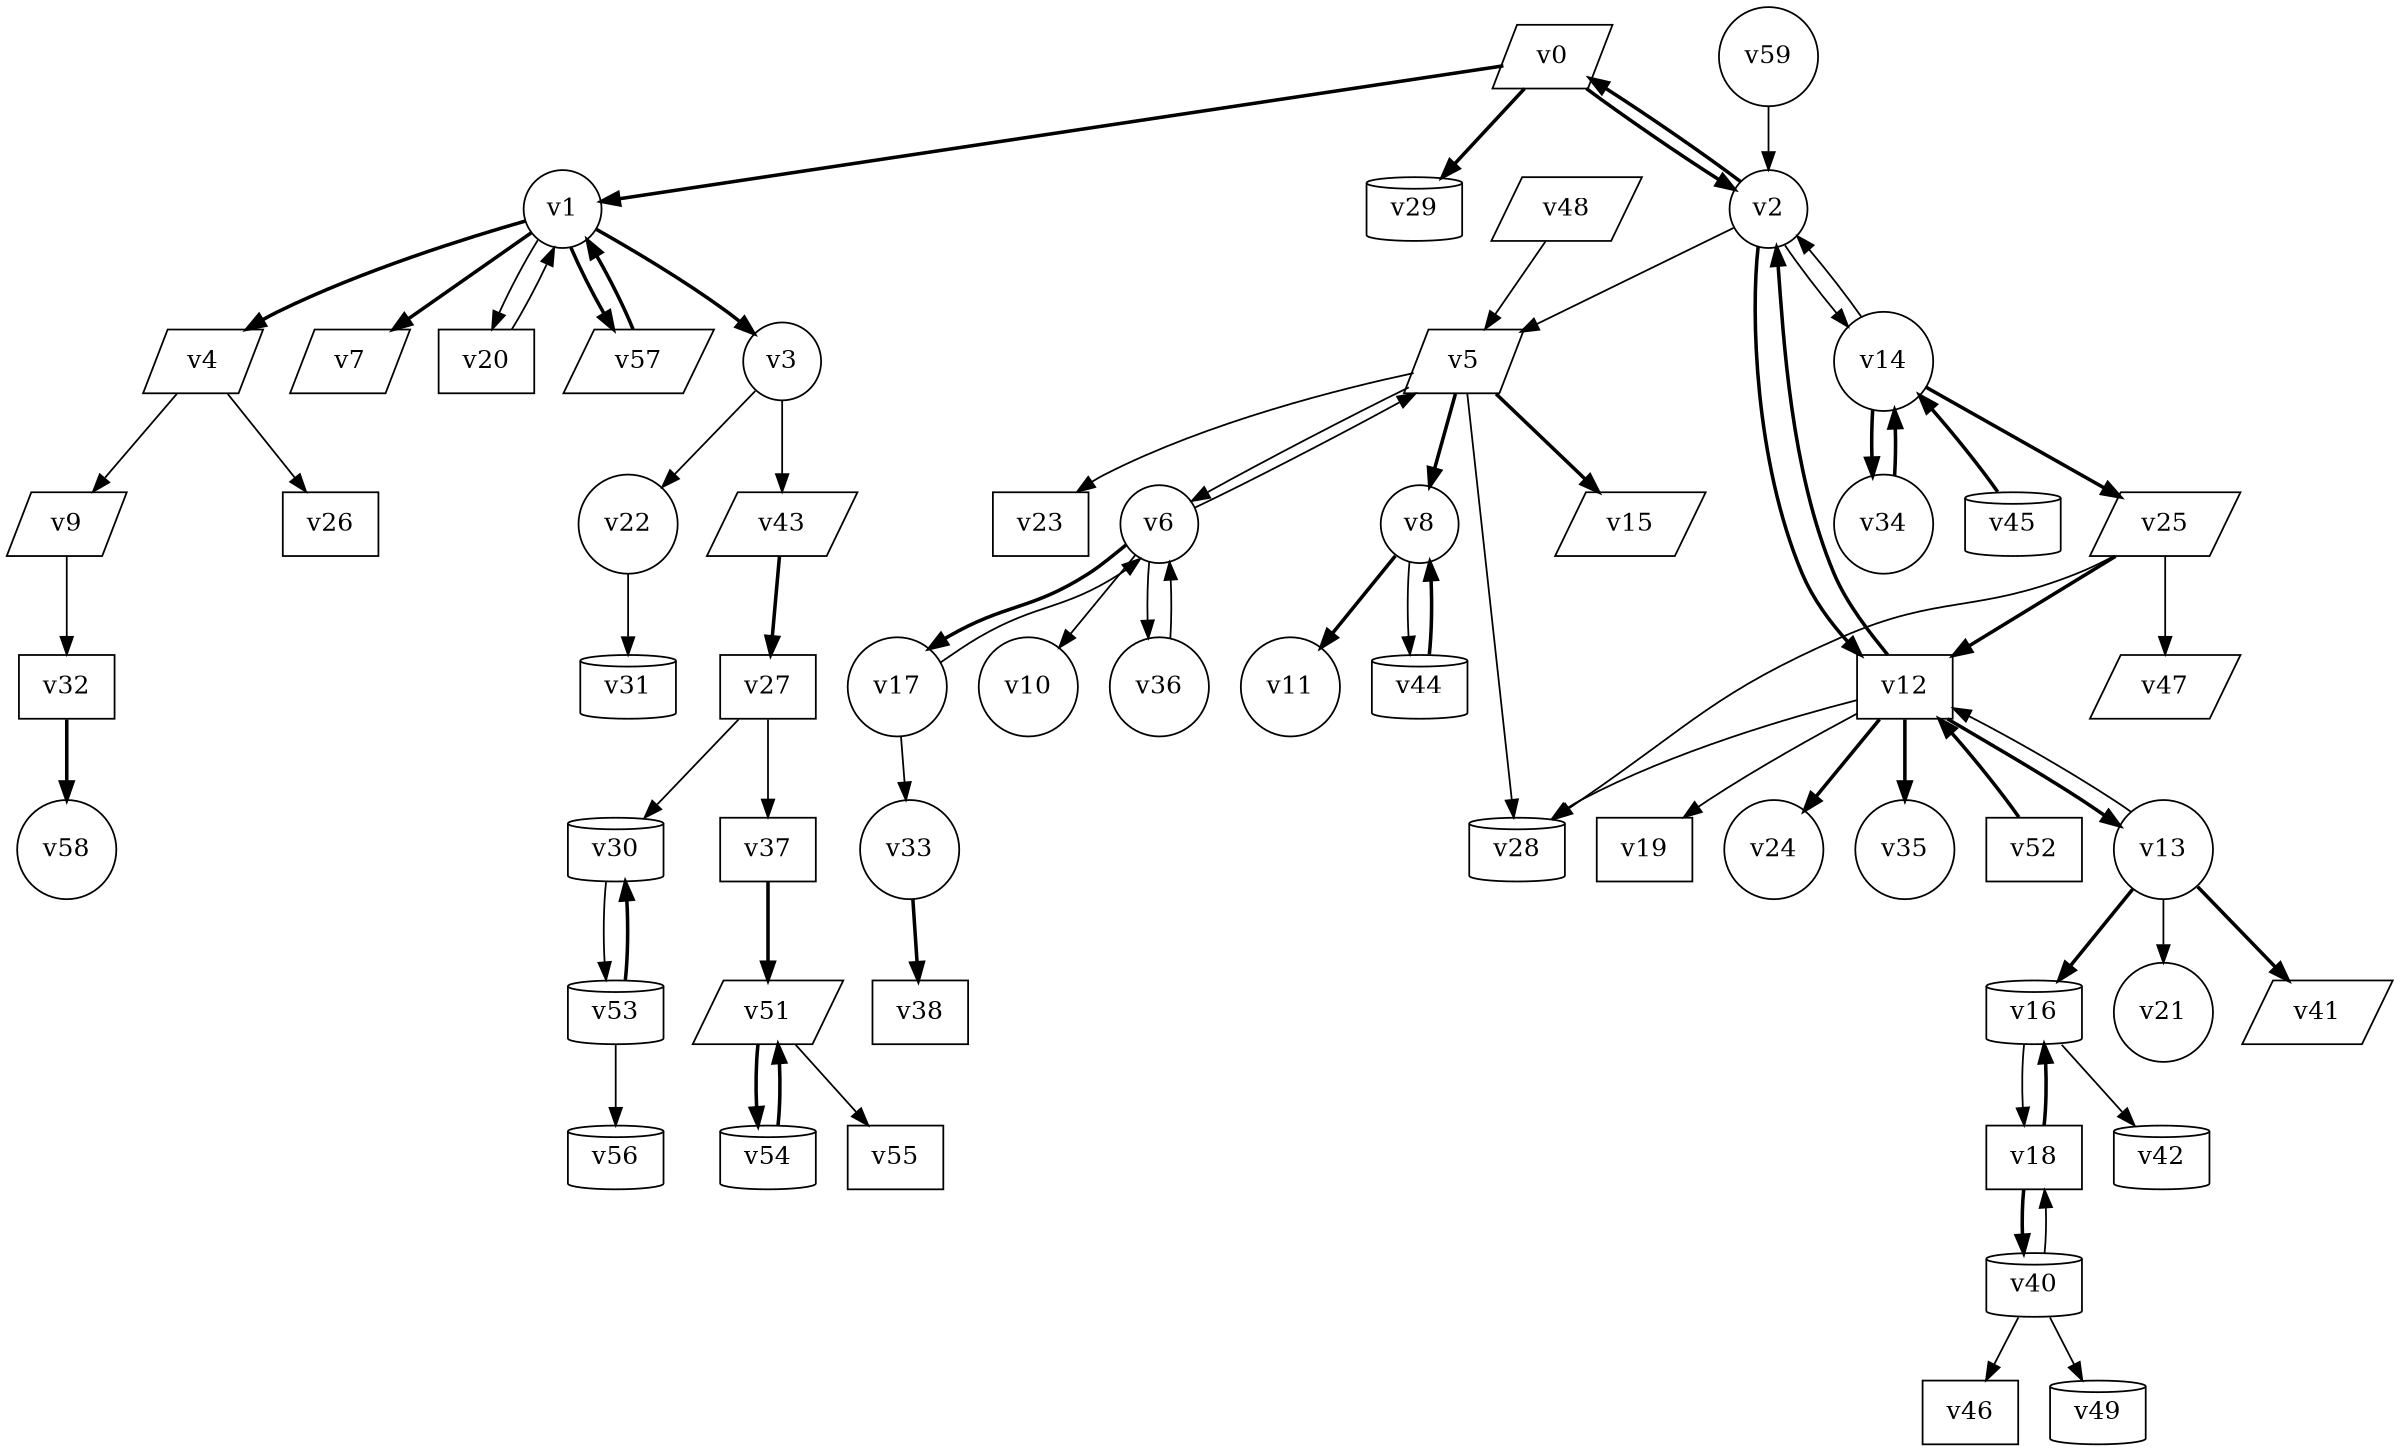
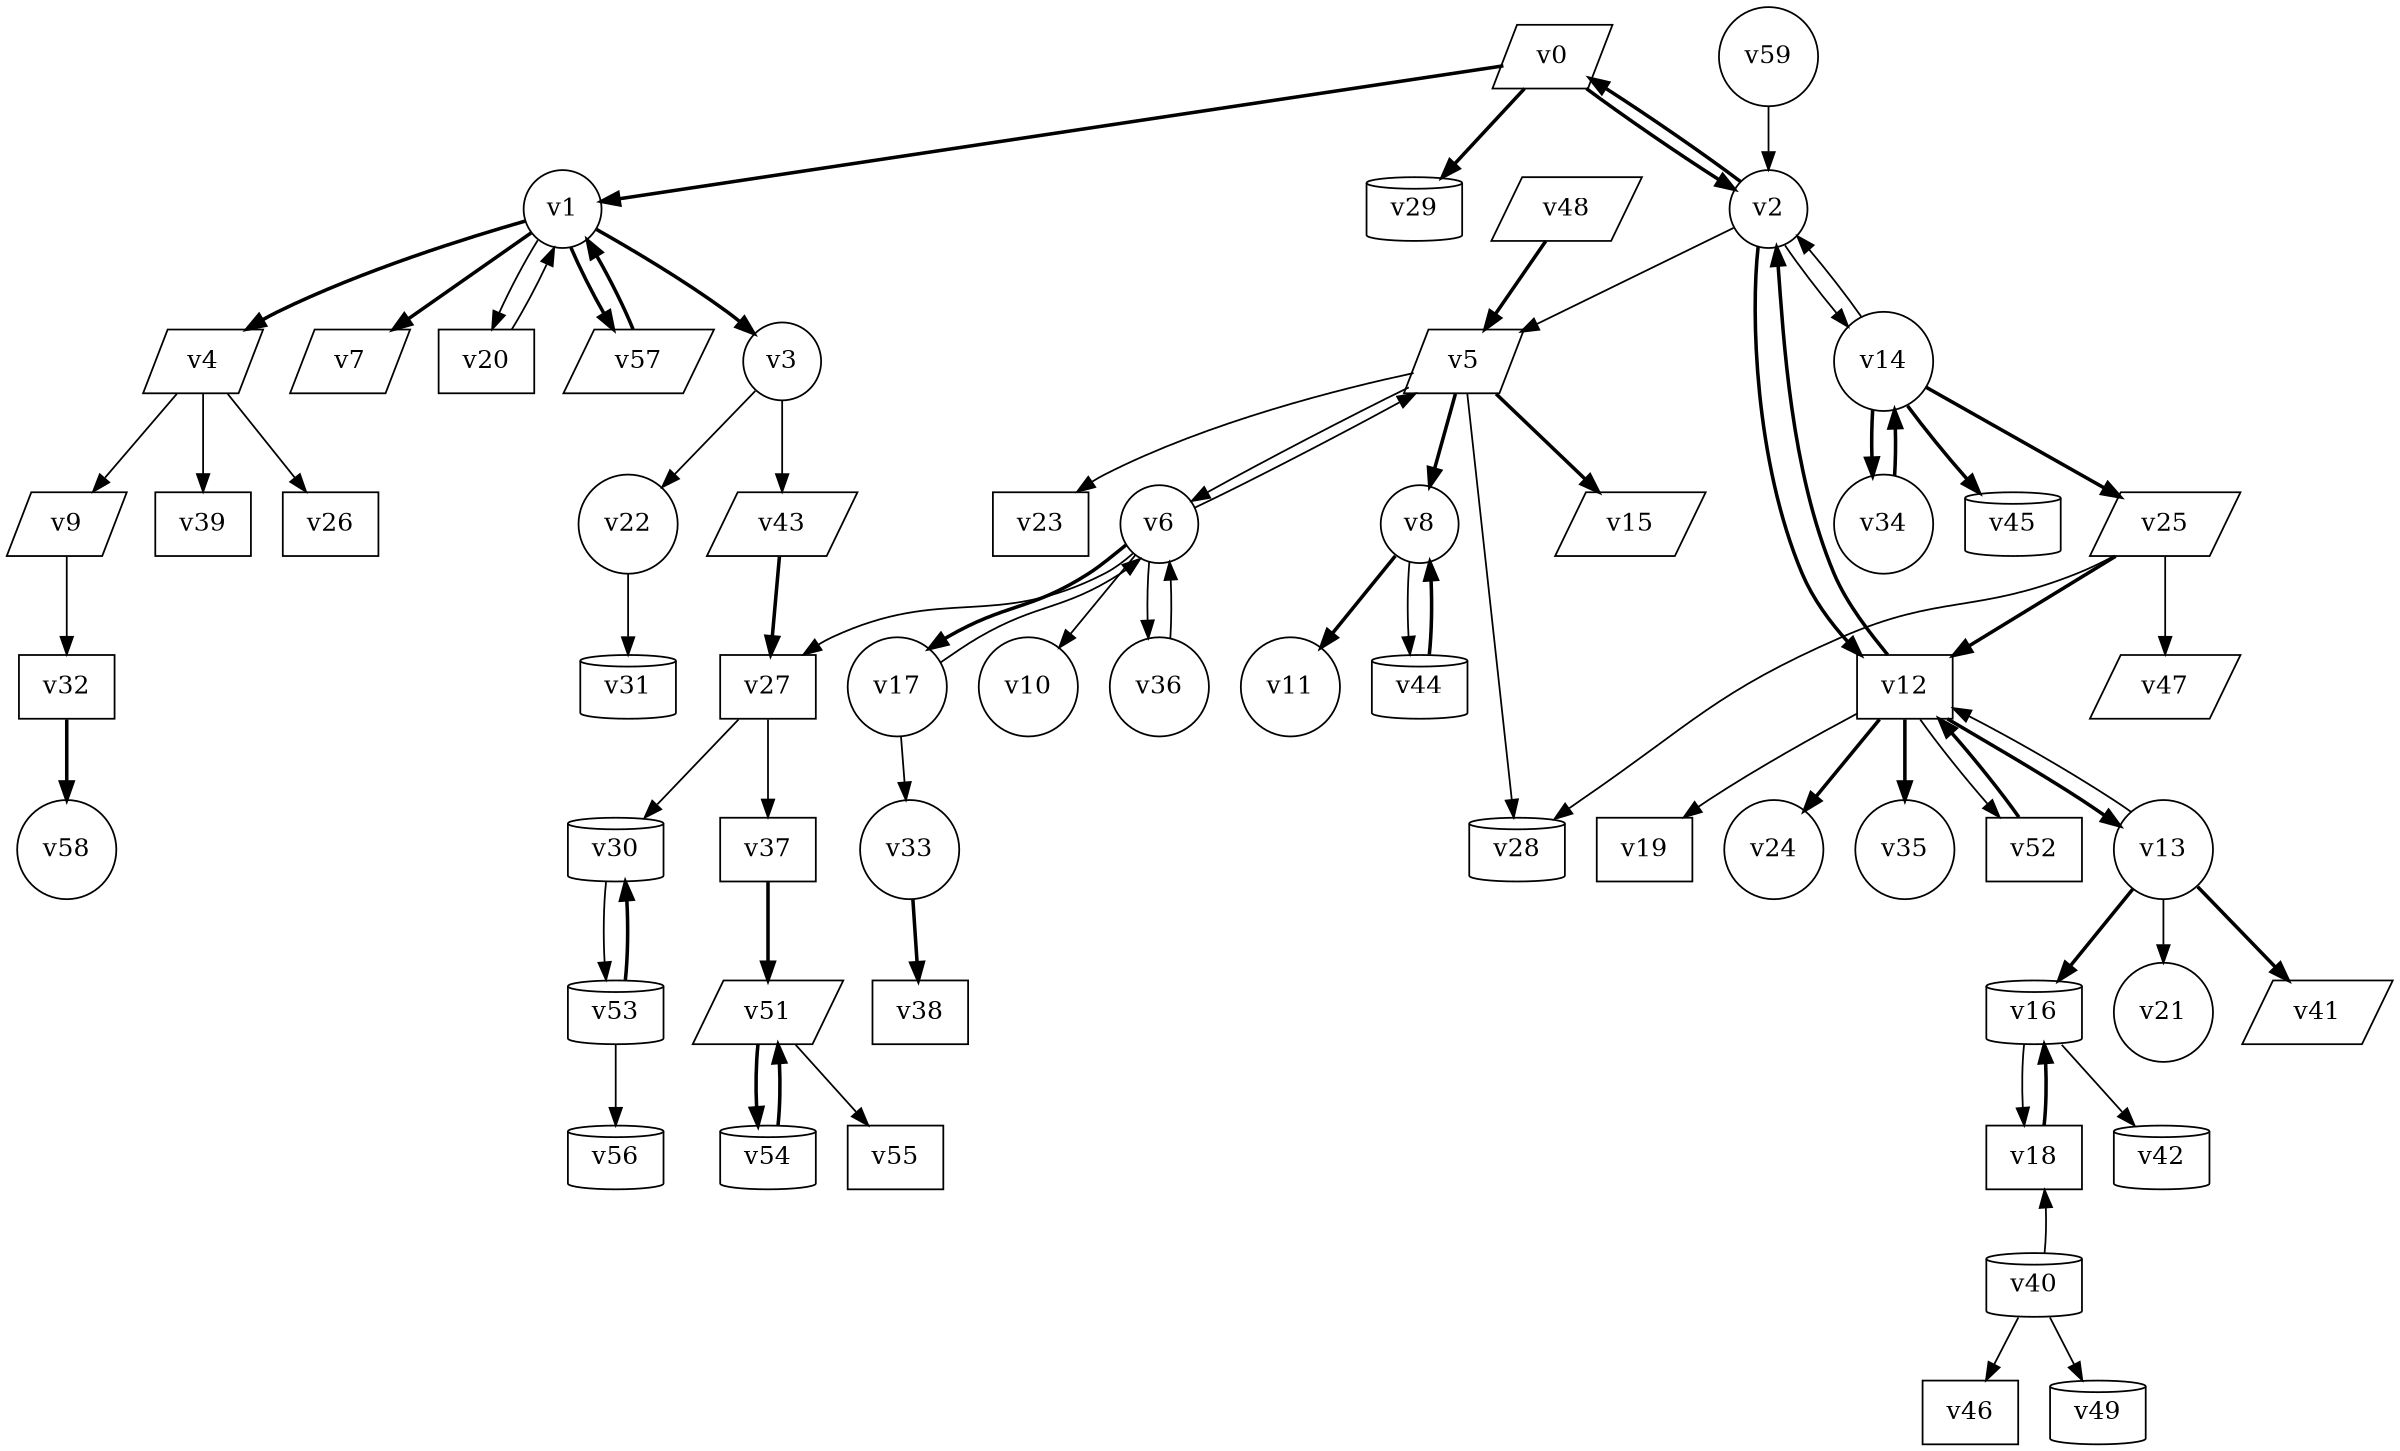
  digraph {
    node [player=1 shape=circle weight=14]
    edge [style=solid]
    v0 [player=0 shape=parallelogram weight=13]
    v1 [weight=8]
    v2 [player=0 weight=8]
    v29 [shape=cylinder weight=6]
    v3 [weight=7]
    v4 [player=0 shape=parallelogram]
    v7 [shape=parallelogram]
    v20 [player=0 shape=box weight=11]
    v57 [shape=parallelogram weight=8]
    v5 [shape=parallelogram weight=1]
    v12 [player=0 shape=box]
    v14 [player=0 weight=13]
    v22 [player=0 weight=15]
    v43 [shape=parallelogram weight=1]
    v9 [shape=parallelogram weight=2]
    v26 [player=0 shape=box weight=13]
+   v39 [shape=box weight=13]
    v6 [player=0 weight=5]
    v8 [player=0 weight=7]
    v15 [shape=parallelogram weight=7]
    v23 [shape=box weight=6]
    v28 [player=0 shape=cylinder weight=2]
    v13
    v19 [shape=box weight=9]
    v24 [player=0 weight=3]
    v35 [weight=9]
    v52 [player=0 shape=box weight=8]
    v25 [shape=parallelogram weight=9]
    v34 [player=0 weight=8]
    v45 [shape=cylinder weight=13]
    v59 [weight=2]
    v31 [shape=cylinder weight=16]
    v27 [shape=box weight=4]
    v32 [player=0 shape=box weight=10]
    v10 [player=0 weight=13]
    v17 [weight=10]
    v36 [player=0]
    v11 [weight=1]
    v44 [player=0 shape=cylinder]
    v48 [player=0 shape=parallelogram weight=12]
    v33 [weight=2]
    v30 [player=0 shape=cylinder weight=-2]
    v37 [shape=box]
    v58 [player=0 weight=6]
    v16 [player=0 shape=cylinder]
    v21 [weight=7]
    v41 [shape=parallelogram weight=-1]
    v18 [player=0 shape=box weight=15]
    v42 [player=0 shape=cylinder weight=11]
    v47 [shape=parallelogram weight=4]
    v40 [player=0 shape=cylinder weight=6]
    v38 [player=0 shape=box weight=5]
    v46 [player=0 shape=box weight=-1]
    v49 [shape=cylinder weight=9]
    v53 [shape=cylinder weight=-1]
    v51 [shape=parallelogram weight=8]
    v56 [player=0 shape=cylinder weight=12]
    v54 [player=0 shape=cylinder weight=15]
    v55 [shape=box weight=13]
    v0 -> v1 [style=bold]
    v0 -> v2 [style=bold]
    v0 -> v29 [style=bold]
    v1 -> v3 [style=bold]
    v1 -> v4 [style=bold]
    v1 -> v7 [style=bold]
    v1 -> v20
    v1 -> v57 [style=bold]
    v2 -> v0 [style=bold]
    v2 -> v5
    v2 -> v12 [style=bold]
    v2 -> v14
    v3 -> v22
    v3 -> v43
    v4 -> v9
    v4 -> v26
+   v4 -> v39
    v20 -> v1
    v57 -> v1 [style=bold]
    v5 -> v6
    v5 -> v8 [style=bold]
    v5 -> v15 [style=bold]
    v5 -> v23
    v5 -> v28
    v12 -> v2 [style=bold]
    v12 -> v13 [style=bold]
    v12 -> v19
    v12 -> v24 [style=bold]
    v12 -> v35 [style=bold]
-   v12 -> v28
+   v12 -> v52
    v14 -> v2
    v14 -> v25 [style=bold]
    v14 -> v34 [style=bold]
-   v45 -> v14 [style=bold]
+   v14 -> v45 [style=bold]
    v22 -> v31
    v43 -> v27 [style=bold]
    v9 -> v32
    v6 -> v5
+   v6 -> v27
    v6 -> v10
    v6 -> v17 [style=bold]
    v6 -> v36
    v8 -> v11 [style=bold]
    v8 -> v44
    v13 -> v12
    v13 -> v16 [style=bold]
    v13 -> v21
    v13 -> v41 [style=bold]
    v52 -> v12 [style=bold]
    v25 -> v12 [style=bold]
    v25 -> v28
    v25 -> v47
    v34 -> v14 [style=bold]
    v59 -> v2
    v27 -> v30
    v27 -> v37
    v32 -> v58 [style=bold]
    v17 -> v6
    v17 -> v33
    v36 -> v6
    v44 -> v8 [style=bold]
-   v48 -> v5
+   v48 -> v5 [style=bold]
    v33 -> v38 [style=bold]
    v30 -> v53
    v37 -> v51 [style=bold]
    v16 -> v18
    v16 -> v42
    v18 -> v16 [style=bold]
-   v18 -> v40 [style=bold]
    v40 -> v18
    v40 -> v46
    v40 -> v49
    v53 -> v30 [style=bold]
    v53 -> v56
    v51 -> v54 [style=bold]
    v51 -> v55
    v54 -> v51 [style=bold]
  }
